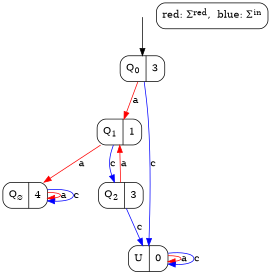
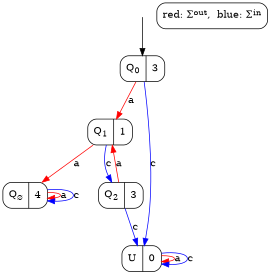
  digraph {
    node [shape=record style=rounded]
    edge [color=red]
    initialNode [shape=point style=invis weight=100]
    n2 [label=<Q<SUB>0</SUB>|3>]
    n3 [label=<Q<SUB>1</SUB>|1>]
    n4 [label=<U|0>]
    n5 [label=<Q<SUB>&empty;</SUB>|4>]
    n6 [label=<Q<SUB>2</SUB>|3>]
-   n7 [label=<red: &Sigma;<SUP>red</SUP>,  blue: &Sigma;<SUP>in</SUP>> shape=box]
+   n7 [label=<red: &Sigma;<SUP>out</SUP>,  blue: &Sigma;<SUP>in</SUP>> shape=box]
    initialNode -> n2 [color=""]
    n2 -> n3 [label=a]
    n2 -> n4 [color=blue label=c]
    n3 -> n5 [label=a]
    n3 -> n6 [color=blue label=c]
    n4 -> n4 [label=a]
    n4 -> n4 [color=blue label=c]
    n5 -> n5 [label=a]
    n5 -> n5 [color=blue label=c]
    n6 -> n3 [label=a]
    n6 -> n4 [color=blue label=c]
  }
